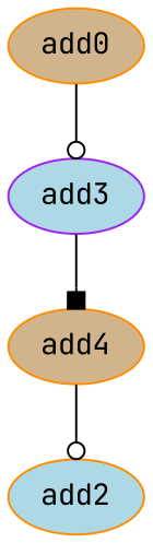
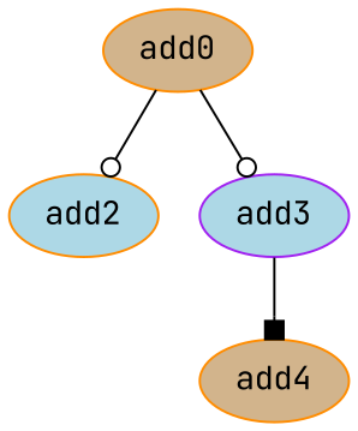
  strict digraph {
    fontname="JetBrains Mono"
    node [color=darkorange fillcolor=lightblue fontname="JetBrains Mono" opcode=add style=filled]
    edge [arrowhead=odot fontname="JetBrains Mono"]
    add2
    add4 [fillcolor=tan]
    add3 [color=purple]
    add0 [fillcolor=tan]
-   add4 -> add2
+   add0 -> add2
    add3 -> add4 [arrowhead=box]
    add0 -> add3
  }
